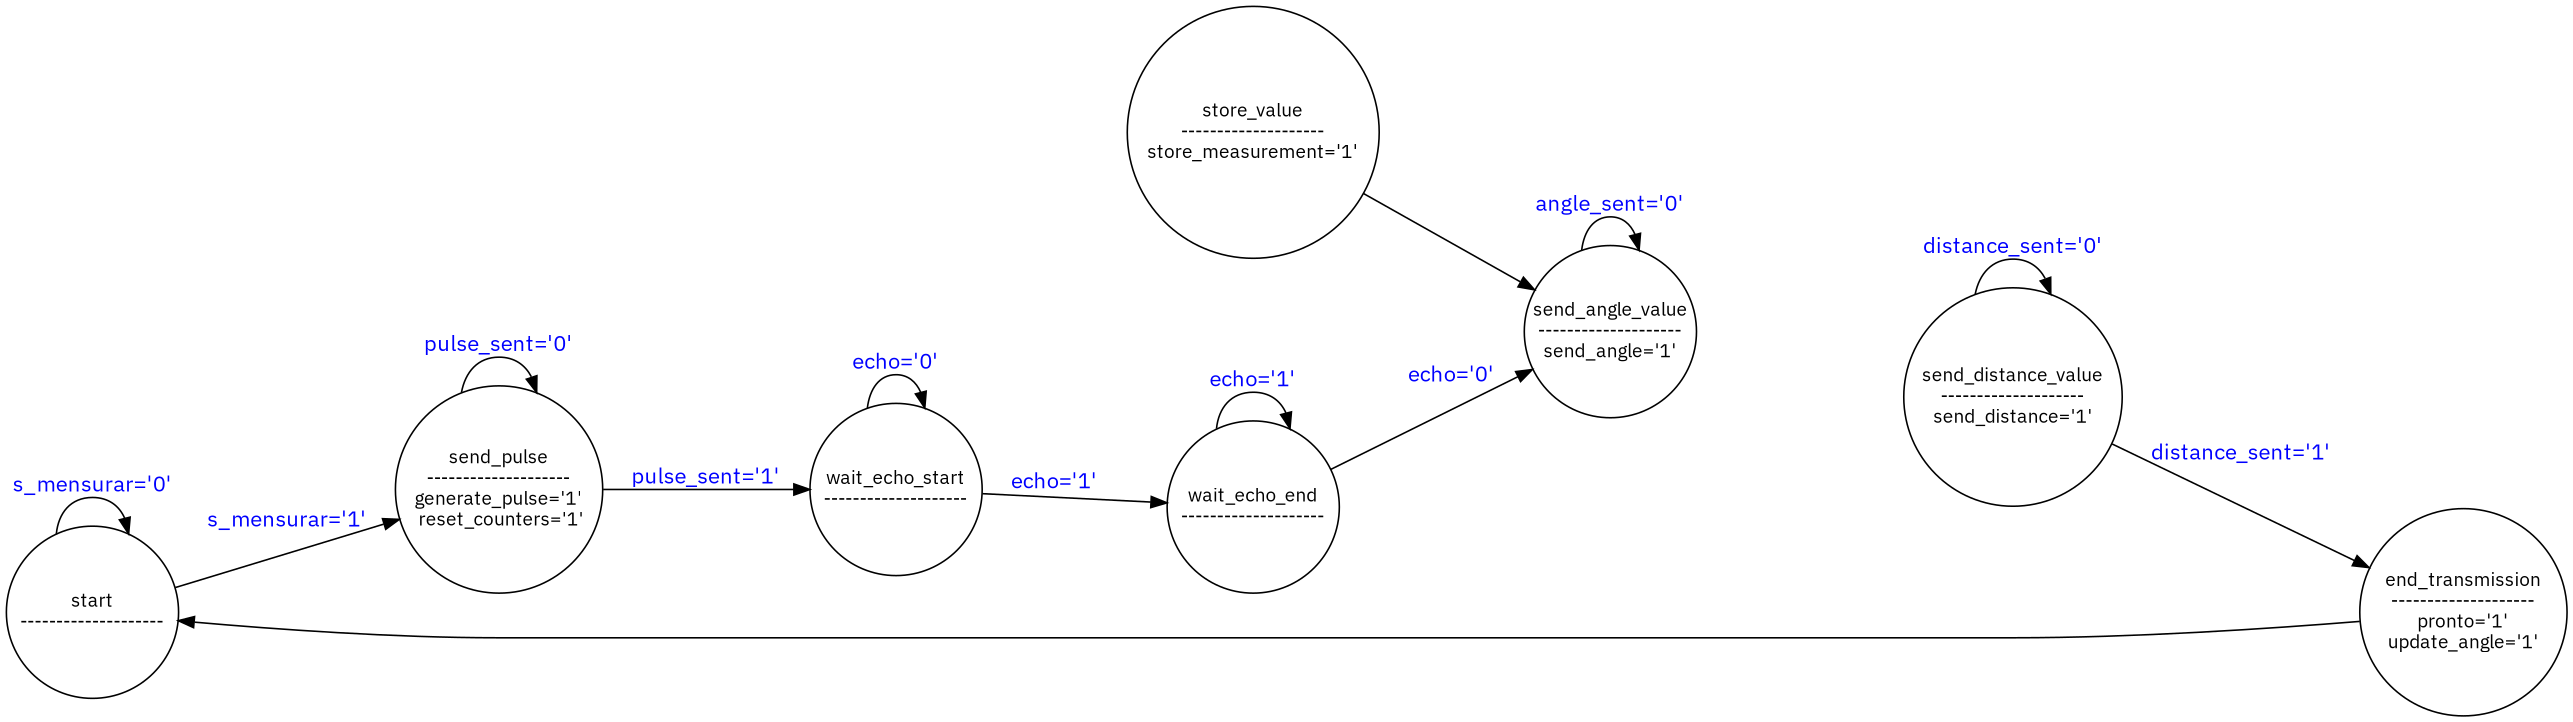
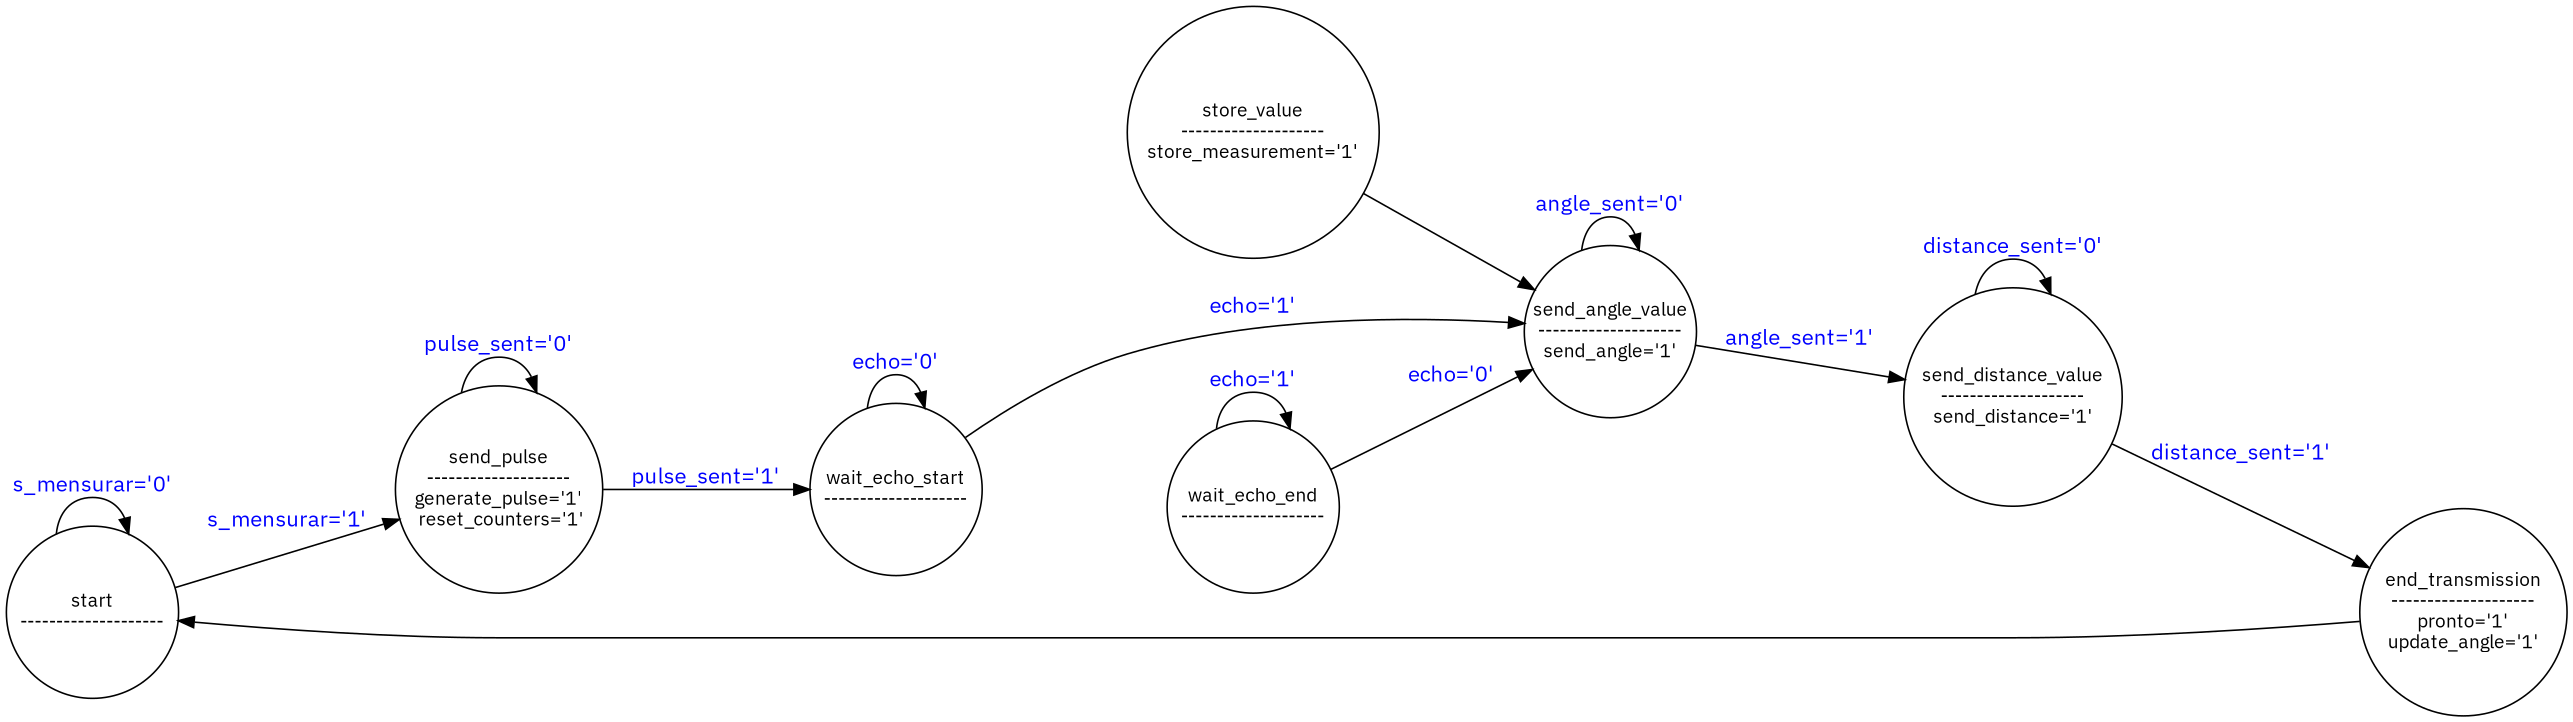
  digraph {
    fontname="IBM Plex Sans"
    rankdir=LR
    node [fixedsize=true fontname="IBM Plex Sans" fontsize=12 shape=circle]
    edge [fontcolor=blue fontname="IBM Plex Sans"]
    n1 [label="start\n--------------------\n" width=1.5]
    n2 [label="send_pulse\n--------------------\ngenerate_pulse='1'\n reset_counters='1'" width=1.8]
    n3 [label="wait_echo_start\n--------------------\n" width=1.5]
    n4 [label="wait_echo_end\n--------------------\n" width=1.5]
    n5 [label="send_angle_value\n--------------------\nsend_angle='1'" width=1.5]
    n6 [label="store_value\n--------------------\nstore_measurement='1'" width=2.2]
    n7 [label="send_distance_value\n--------------------\nsend_distance='1'" width=1.9]
    n8 [label="end_transmission\n--------------------\npronto='1'\nupdate_angle='1'" width=1.8]
    n1 -> n1 [label="s_mensurar='0'"]
    n1 -> n2 [label="s_mensurar='1'"]
    n2 -> n2 [label="pulse_sent='0'"]
    n2 -> n3 [label="pulse_sent='1'"]
    n3 -> n3 [label="echo='0'"]
-   n3 -> n4 [label="echo='1'"]
+   n3 -> n5 [label="echo='1'"]
    n4 -> n4 [label="echo='1'"]
    n4 -> n5 [label="echo='0'"]
    n5 -> n5 [label="angle_sent='0'"]
+   n5 -> n7 [label="angle_sent='1'"]
    n6 -> n5 [fontcolor=""]
    n7 -> n7 [label="distance_sent='0'"]
    n7 -> n8 [label="distance_sent='1'"]
    n8 -> n1 [fontcolor=""]
  }
